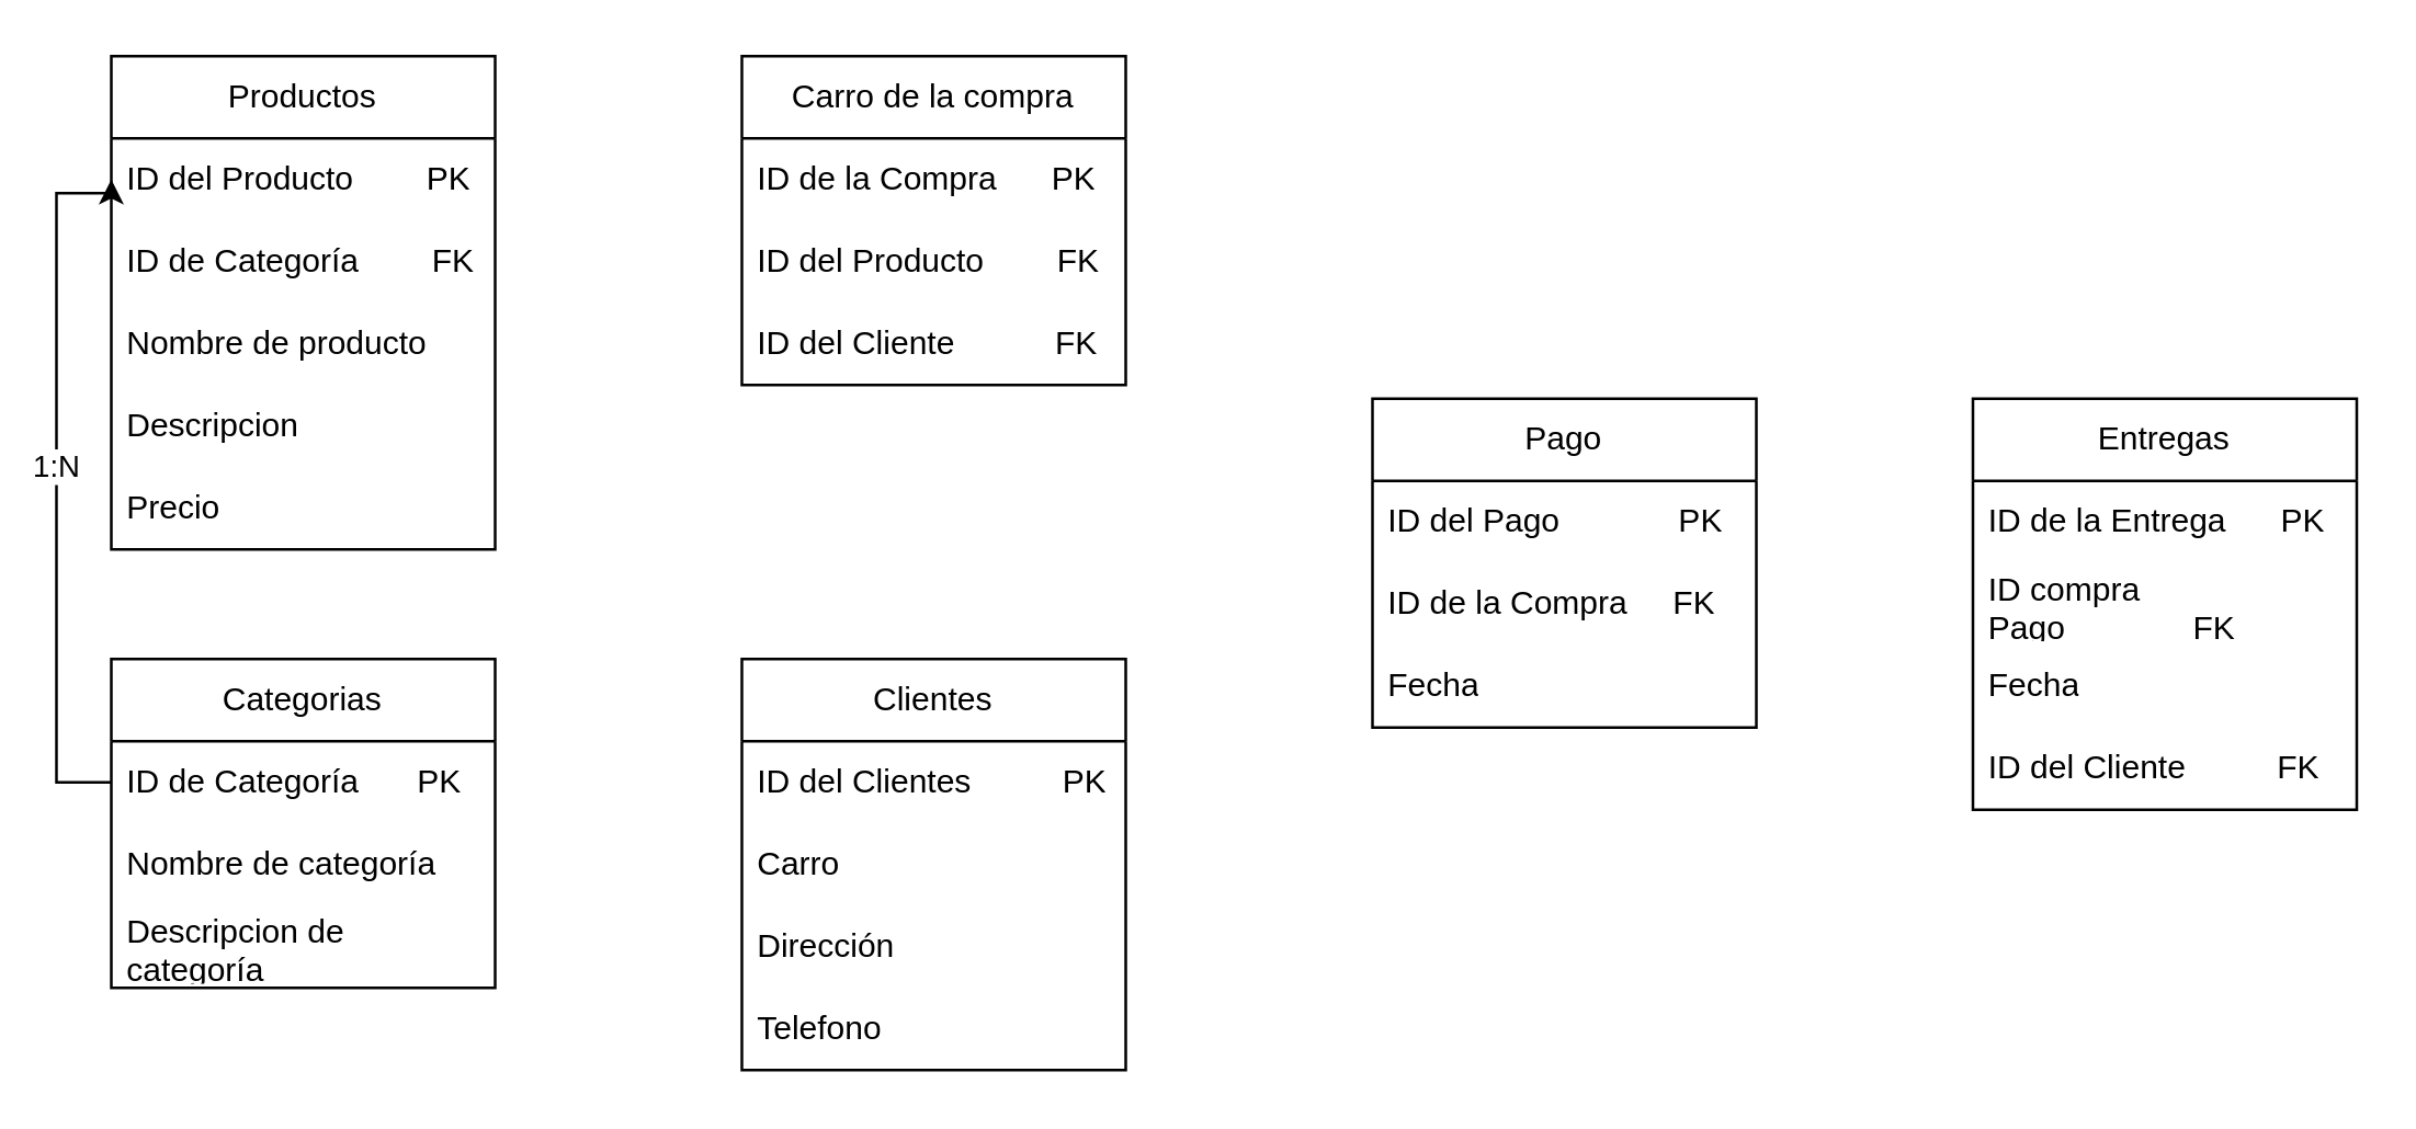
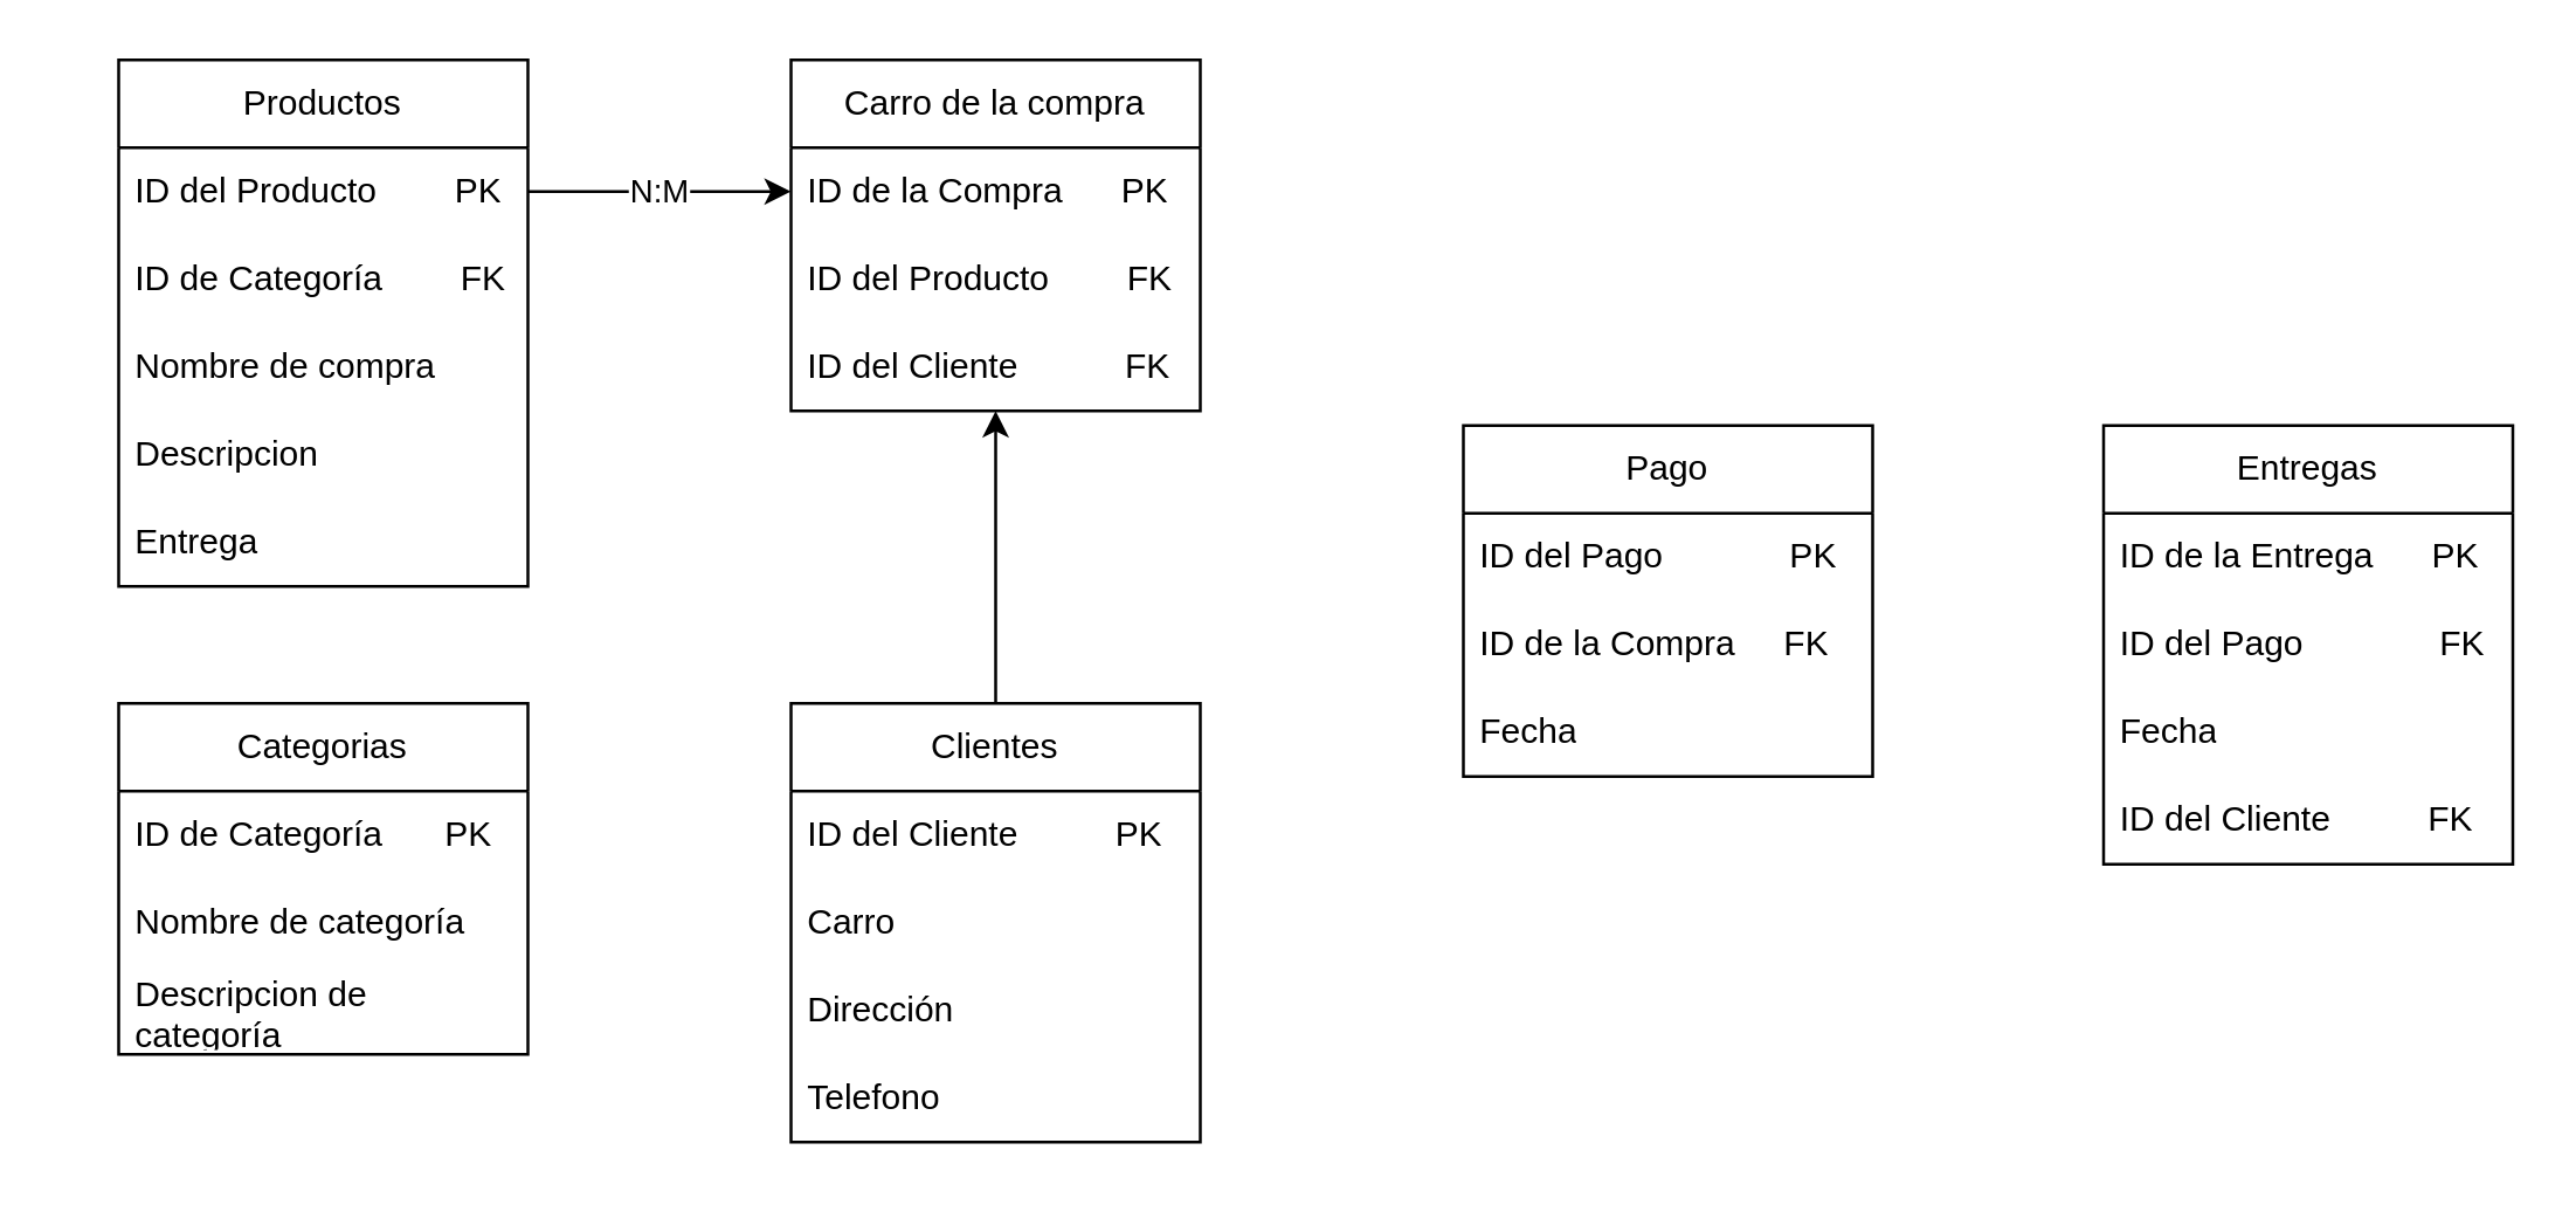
  <mxCell id="0" />
  <mxCell id="1" parent="0" />
  <mxCell id="2" value="Categorias" style="swimlane;fontStyle=0;childLayout=stackLayout;horizontal=1;startSize=30;horizontalStack=0;resizeParent=1;resizeParentMax=0;resizeLast=0;collapsible=1;marginBottom=0;whiteSpace=wrap;html=1;" parent="1" vertex="1"><mxGeometry x="40" y="240" width="140" height="120" as="geometry" /></mxCell>
  <mxCell id="3" value="ID de Categoría" style="text;strokeColor=none;fillColor=none;align=left;verticalAlign=middle;spacingLeft=4;spacingRight=4;overflow=hidden;points=[[0,0.5],[1,0.5]];portConstraint=eastwest;rotatable=0;whiteSpace=wrap;html=1;" parent="2" vertex="1"><mxGeometry y="30" width="140" height="30" as="geometry" /></mxCell>
  <mxCell id="4" value="Nombre de categoría" style="text;strokeColor=none;fillColor=none;align=left;verticalAlign=middle;spacingLeft=4;spacingRight=4;overflow=hidden;points=[[0,0.5],[1,0.5]];portConstraint=eastwest;rotatable=0;whiteSpace=wrap;html=1;" parent="2" vertex="1"><mxGeometry y="60" width="140" height="30" as="geometry" /></mxCell>
  <mxCell id="5" value="Descripcion de categoría" style="text;strokeColor=none;fillColor=none;align=left;verticalAlign=middle;spacingLeft=4;spacingRight=4;overflow=hidden;points=[[0,0.5],[1,0.5]];portConstraint=eastwest;rotatable=0;whiteSpace=wrap;html=1;" parent="2" vertex="1"><mxGeometry y="90" width="140" height="30" as="geometry" /></mxCell>
  <mxCell id="6" value="Carro de la compra" style="swimlane;fontStyle=0;childLayout=stackLayout;horizontal=1;startSize=30;horizontalStack=0;resizeParent=1;resizeParentMax=0;resizeLast=0;collapsible=1;marginBottom=0;whiteSpace=wrap;html=1;" parent="1" vertex="1"><mxGeometry x="270" y="20" width="140" height="120" as="geometry" /></mxCell>
  <mxCell id="7" value="ID de la Compra&amp;nbsp;&amp;nbsp;&amp;nbsp;&amp;nbsp;&amp;nbsp; PK" style="text;strokeColor=none;fillColor=none;align=left;verticalAlign=middle;spacingLeft=4;spacingRight=4;overflow=hidden;points=[[0,0.5],[1,0.5]];portConstraint=eastwest;rotatable=0;whiteSpace=wrap;html=1;" parent="6" vertex="1"><mxGeometry y="30" width="140" height="30" as="geometry" /></mxCell>
  <mxCell id="8" value="ID del Producto&amp;nbsp;&amp;nbsp;&amp;nbsp;&amp;nbsp;&amp;nbsp;&amp;nbsp;&amp;nbsp; FK" style="text;strokeColor=none;fillColor=none;align=left;verticalAlign=middle;spacingLeft=4;spacingRight=4;overflow=hidden;points=[[0,0.5],[1,0.5]];portConstraint=eastwest;rotatable=0;whiteSpace=wrap;html=1;" parent="6" vertex="1"><mxGeometry y="60" width="140" height="30" as="geometry" /></mxCell>
  <mxCell id="9" value="ID del Cliente&amp;nbsp;&amp;nbsp;&amp;nbsp;&amp;nbsp;&amp;nbsp;&amp;nbsp;&amp;nbsp;&amp;nbsp;&amp;nbsp;&amp;nbsp; FK" style="text;strokeColor=none;fillColor=none;align=left;verticalAlign=middle;spacingLeft=4;spacingRight=4;overflow=hidden;points=[[0,0.5],[1,0.5]];portConstraint=eastwest;rotatable=0;whiteSpace=wrap;html=1;" parent="6" vertex="1"><mxGeometry y="90" width="140" height="30" as="geometry" /></mxCell>
  <mxCell id="10" value="Entregas" style="swimlane;fontStyle=0;childLayout=stackLayout;horizontal=1;startSize=30;horizontalStack=0;resizeParent=1;resizeParentMax=0;resizeLast=0;collapsible=1;marginBottom=0;whiteSpace=wrap;html=1;" parent="1" vertex="1"><mxGeometry x="719" y="145" width="140" height="150" as="geometry" /></mxCell>
  <mxCell id="11" value="ID de la Entrega&amp;nbsp;&amp;nbsp;&amp;nbsp;&amp;nbsp;&amp;nbsp; PK" style="text;strokeColor=none;fillColor=none;align=left;verticalAlign=middle;spacingLeft=4;spacingRight=4;overflow=hidden;points=[[0,0.5],[1,0.5]];portConstraint=eastwest;rotatable=0;whiteSpace=wrap;html=1;" parent="10" vertex="1"><mxGeometry y="30" width="140" height="30" as="geometry" /></mxCell>
- <mxCell id="12" value="ID compra Pago&amp;nbsp;&amp;nbsp;&amp;nbsp;&amp;nbsp;&amp;nbsp;&amp;nbsp;&amp;nbsp;&amp;nbsp;&amp;nbsp;&amp;nbsp;&amp;nbsp;&amp;nbsp;&amp;nbsp; FK" style="text;strokeColor=none;fillColor=none;align=left;verticalAlign=middle;spacingLeft=4;spacingRight=4;overflow=hidden;points=[[0,0.5],[1,0.5]];portConstraint=eastwest;rotatable=0;whiteSpace=wrap;html=1;" parent="10" vertex="1"><mxGeometry y="60" width="140" height="30" as="geometry" /></mxCell>
+ <mxCell id="12" value="ID del Pago&amp;nbsp;&amp;nbsp;&amp;nbsp;&amp;nbsp;&amp;nbsp;&amp;nbsp;&amp;nbsp;&amp;nbsp;&amp;nbsp;&amp;nbsp;&amp;nbsp;&amp;nbsp;&amp;nbsp; FK" style="text;strokeColor=none;fillColor=none;align=left;verticalAlign=middle;spacingLeft=4;spacingRight=4;overflow=hidden;points=[[0,0.5],[1,0.5]];portConstraint=eastwest;rotatable=0;whiteSpace=wrap;html=1;" parent="10" vertex="1"><mxGeometry y="60" width="140" height="30" as="geometry" /></mxCell>
  <mxCell id="13" value="Fecha" style="text;strokeColor=none;fillColor=none;align=left;verticalAlign=middle;spacingLeft=4;spacingRight=4;overflow=hidden;points=[[0,0.5],[1,0.5]];portConstraint=eastwest;rotatable=0;whiteSpace=wrap;html=1;" parent="10" vertex="1"><mxGeometry y="90" width="140" height="30" as="geometry" /></mxCell>
  <mxCell id="14" value="ID del Cliente&amp;nbsp;&amp;nbsp;&amp;nbsp;&amp;nbsp;&amp;nbsp;&amp;nbsp;&amp;nbsp;&amp;nbsp;&amp;nbsp; FK" style="text;strokeColor=none;fillColor=none;align=left;verticalAlign=middle;spacingLeft=4;spacingRight=4;overflow=hidden;points=[[0,0.5],[1,0.5]];portConstraint=eastwest;rotatable=0;whiteSpace=wrap;html=1;" parent="10" vertex="1"><mxGeometry y="120" width="140" height="30" as="geometry" /></mxCell>
+ <mxCell id="15" style="edgeStyle=orthogonalEdgeStyle;rounded=0;orthogonalLoop=1;jettySize=auto;html=1;entryX=0.5;entryY=1;entryDx=0;entryDy=0;" parent="1" source="16" target="6" edge="1"><mxGeometry relative="1" as="geometry" /></mxCell>
  <mxCell id="16" value="Clientes" style="swimlane;fontStyle=0;childLayout=stackLayout;horizontal=1;startSize=30;horizontalStack=0;resizeParent=1;resizeParentMax=0;resizeLast=0;collapsible=1;marginBottom=0;whiteSpace=wrap;html=1;" parent="1" vertex="1"><mxGeometry x="270" y="240" width="140" height="150" as="geometry" /></mxCell>
- <mxCell id="17" value="ID del Clientes&amp;nbsp;&amp;nbsp;&amp;nbsp;&amp;nbsp;&amp;nbsp;&amp;nbsp;&amp;nbsp;&amp;nbsp;&amp;nbsp; PK" style="text;strokeColor=none;fillColor=none;align=left;verticalAlign=middle;spacingLeft=4;spacingRight=4;overflow=hidden;points=[[0,0.5],[1,0.5]];portConstraint=eastwest;rotatable=0;whiteSpace=wrap;html=1;" parent="16" vertex="1"><mxGeometry y="30" width="140" height="30" as="geometry" /></mxCell>
+ <mxCell id="17" value="ID del Cliente&amp;nbsp;&amp;nbsp;&amp;nbsp;&amp;nbsp;&amp;nbsp;&amp;nbsp;&amp;nbsp;&amp;nbsp;&amp;nbsp; PK" style="text;strokeColor=none;fillColor=none;align=left;verticalAlign=middle;spacingLeft=4;spacingRight=4;overflow=hidden;points=[[0,0.5],[1,0.5]];portConstraint=eastwest;rotatable=0;whiteSpace=wrap;html=1;" parent="16" vertex="1"><mxGeometry y="30" width="140" height="30" as="geometry" /></mxCell>
  <mxCell id="18" value="Carro&lt;span style=&quot;white-space: pre;&quot;&gt; &lt;/span&gt;" style="text;strokeColor=none;fillColor=none;align=left;verticalAlign=middle;spacingLeft=4;spacingRight=4;overflow=hidden;points=[[0,0.5],[1,0.5]];portConstraint=eastwest;rotatable=0;whiteSpace=wrap;html=1;" parent="16" vertex="1"><mxGeometry y="60" width="140" height="30" as="geometry" /></mxCell>
  <mxCell id="19" value="Dirección" style="text;strokeColor=none;fillColor=none;align=left;verticalAlign=middle;spacingLeft=4;spacingRight=4;overflow=hidden;points=[[0,0.5],[1,0.5]];portConstraint=eastwest;rotatable=0;whiteSpace=wrap;html=1;" parent="16" vertex="1"><mxGeometry y="90" width="140" height="30" as="geometry" /></mxCell>
  <mxCell id="20" value="Telefono" style="text;strokeColor=none;fillColor=none;align=left;verticalAlign=middle;spacingLeft=4;spacingRight=4;overflow=hidden;points=[[0,0.5],[1,0.5]];portConstraint=eastwest;rotatable=0;whiteSpace=wrap;html=1;" parent="16" vertex="1"><mxGeometry y="120" width="140" height="30" as="geometry" /></mxCell>
  <mxCell id="21" value="Productos" style="swimlane;fontStyle=0;childLayout=stackLayout;horizontal=1;startSize=30;horizontalStack=0;resizeParent=1;resizeParentMax=0;resizeLast=0;collapsible=1;marginBottom=0;whiteSpace=wrap;html=1;" parent="1" vertex="1"><mxGeometry x="40" y="20" width="140" height="180" as="geometry" /></mxCell>
  <mxCell id="22" value="ID del Producto&amp;nbsp;&amp;nbsp;&amp;nbsp;&amp;nbsp;&amp;nbsp;&amp;nbsp;&amp;nbsp; PK" style="text;strokeColor=none;fillColor=none;align=left;verticalAlign=middle;spacingLeft=4;spacingRight=4;overflow=hidden;points=[[0,0.5],[1,0.5]];portConstraint=eastwest;rotatable=0;whiteSpace=wrap;html=1;" parent="21" vertex="1"><mxGeometry y="30" width="140" height="30" as="geometry" /></mxCell>
  <mxCell id="23" value="ID de Categoría&amp;nbsp;&amp;nbsp;&amp;nbsp;&amp;nbsp;&amp;nbsp;&amp;nbsp;&amp;nbsp; FK" style="text;strokeColor=none;fillColor=none;align=left;verticalAlign=middle;spacingLeft=4;spacingRight=4;overflow=hidden;points=[[0,0.5],[1,0.5]];portConstraint=eastwest;rotatable=0;whiteSpace=wrap;html=1;" parent="21" vertex="1"><mxGeometry y="60" width="140" height="30" as="geometry" /></mxCell>
- <mxCell id="24" value="Nombre de producto" style="text;strokeColor=none;fillColor=none;align=left;verticalAlign=middle;spacingLeft=4;spacingRight=4;overflow=hidden;points=[[0,0.5],[1,0.5]];portConstraint=eastwest;rotatable=0;whiteSpace=wrap;html=1;" parent="21" vertex="1"><mxGeometry y="90" width="140" height="30" as="geometry" /></mxCell>
+ <mxCell id="24" value="Nombre de compra" style="text;strokeColor=none;fillColor=none;align=left;verticalAlign=middle;spacingLeft=4;spacingRight=4;overflow=hidden;points=[[0,0.5],[1,0.5]];portConstraint=eastwest;rotatable=0;whiteSpace=wrap;html=1;" parent="21" vertex="1"><mxGeometry y="90" width="140" height="30" as="geometry" /></mxCell>
  <mxCell id="25" value="Descripcion" style="text;strokeColor=none;fillColor=none;align=left;verticalAlign=middle;spacingLeft=4;spacingRight=4;overflow=hidden;points=[[0,0.5],[1,0.5]];portConstraint=eastwest;rotatable=0;whiteSpace=wrap;html=1;" parent="21" vertex="1"><mxGeometry y="120" width="140" height="30" as="geometry" /></mxCell>
- <mxCell id="26" value="Precio" style="text;strokeColor=none;fillColor=none;align=left;verticalAlign=middle;spacingLeft=4;spacingRight=4;overflow=hidden;points=[[0,0.5],[1,0.5]];portConstraint=eastwest;rotatable=0;whiteSpace=wrap;html=1;" parent="21" vertex="1"><mxGeometry y="150" width="140" height="30" as="geometry" /></mxCell>
+ <mxCell id="26" value="Entrega" style="text;strokeColor=none;fillColor=none;align=left;verticalAlign=middle;spacingLeft=4;spacingRight=4;overflow=hidden;points=[[0,0.5],[1,0.5]];portConstraint=eastwest;rotatable=0;whiteSpace=wrap;html=1;" parent="21" vertex="1"><mxGeometry y="150" width="140" height="30" as="geometry" /></mxCell>
  <mxCell id="27" value="Pago" style="swimlane;fontStyle=0;childLayout=stackLayout;horizontal=1;startSize=30;horizontalStack=0;resizeParent=1;resizeParentMax=0;resizeLast=0;collapsible=1;marginBottom=0;whiteSpace=wrap;html=1;" parent="1" vertex="1"><mxGeometry x="500" y="145" width="140" height="120" as="geometry" /></mxCell>
  <mxCell id="28" value="ID del Pago&amp;nbsp;&amp;nbsp;&amp;nbsp;&amp;nbsp;&amp;nbsp;&amp;nbsp;&amp;nbsp;&amp;nbsp;&amp;nbsp;&amp;nbsp;&amp;nbsp;&amp;nbsp; PK" style="text;strokeColor=none;fillColor=none;align=left;verticalAlign=middle;spacingLeft=4;spacingRight=4;overflow=hidden;points=[[0,0.5],[1,0.5]];portConstraint=eastwest;rotatable=0;whiteSpace=wrap;html=1;" parent="27" vertex="1"><mxGeometry y="30" width="140" height="30" as="geometry" /></mxCell>
  <mxCell id="29" value="ID de la Compra&amp;nbsp;&amp;nbsp;&amp;nbsp;&amp;nbsp; FK" style="text;strokeColor=none;fillColor=none;align=left;verticalAlign=middle;spacingLeft=4;spacingRight=4;overflow=hidden;points=[[0,0.5],[1,0.5]];portConstraint=eastwest;rotatable=0;whiteSpace=wrap;html=1;" parent="27" vertex="1"><mxGeometry y="60" width="140" height="30" as="geometry" /></mxCell>
  <mxCell id="30" value="Fecha" style="text;strokeColor=none;fillColor=none;align=left;verticalAlign=middle;spacingLeft=4;spacingRight=4;overflow=hidden;points=[[0,0.5],[1,0.5]];portConstraint=eastwest;rotatable=0;whiteSpace=wrap;html=1;" parent="27" vertex="1"><mxGeometry y="90" width="140" height="30" as="geometry" /></mxCell>
- <mxCell id="32" value="1:N" style="edgeStyle=orthogonalEdgeStyle;rounded=0;orthogonalLoop=1;jettySize=auto;html=1;entryX=0;entryY=0.5;entryDx=0;entryDy=0;spacing=3;" parent="1" source="3" target="22" edge="1"><mxGeometry x="0.038" relative="1" as="geometry"><Array as="points"><mxPoint x="20" y="285" /><mxPoint x="20" y="70" /><mxPoint x="40" y="70" /></Array><mxPoint as="offset" /></mxGeometry></mxCell>
+ <mxCell id="31" value="N:M" style="edgeStyle=orthogonalEdgeStyle;rounded=0;orthogonalLoop=1;jettySize=auto;html=1;entryX=0;entryY=0.5;entryDx=0;entryDy=0;" parent="1" source="22" target="7" edge="1"><mxGeometry relative="1" as="geometry" /></mxCell>
  <mxCell id="33" value="PK" style="text;strokeColor=none;fillColor=none;align=center;verticalAlign=middle;rounded=0;whiteSpace=wrap;" parent="1" vertex="1"><mxGeometry x="130" y="270" width="60" height="30" as="geometry" /></mxCell>
